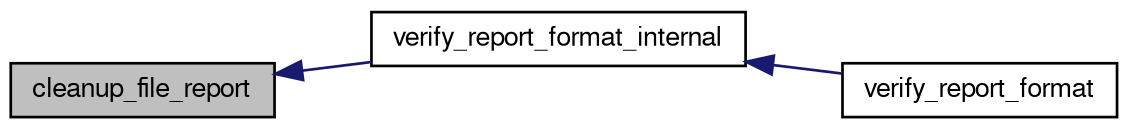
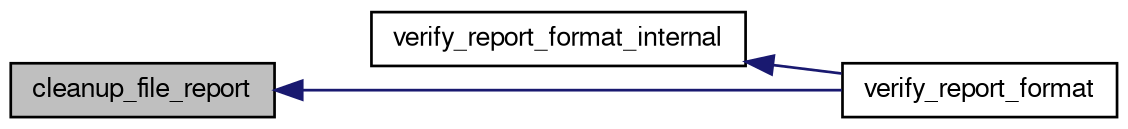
  digraph {
    rankdir=LR
    node [color=black fontname=FreeSans fontsize=10 shape=record]
    edge [color=midnightblue dir=back fontname=FreeSans fontsize=10 labelfontname=FreeSans labelfontsize=10 style=solid]
    n1 [fillcolor=grey75 fontcolor=black height=0.2 label=cleanup_file_report style=filled width=0.4]
    n2 [height=0.2 label=verify_report_format_internal width=0.4]
    n3 [height=0.2 label=verify_report_format width=0.4]
-   n1 -> n2
+   n1 -> n3
    n2 -> n3
  }
